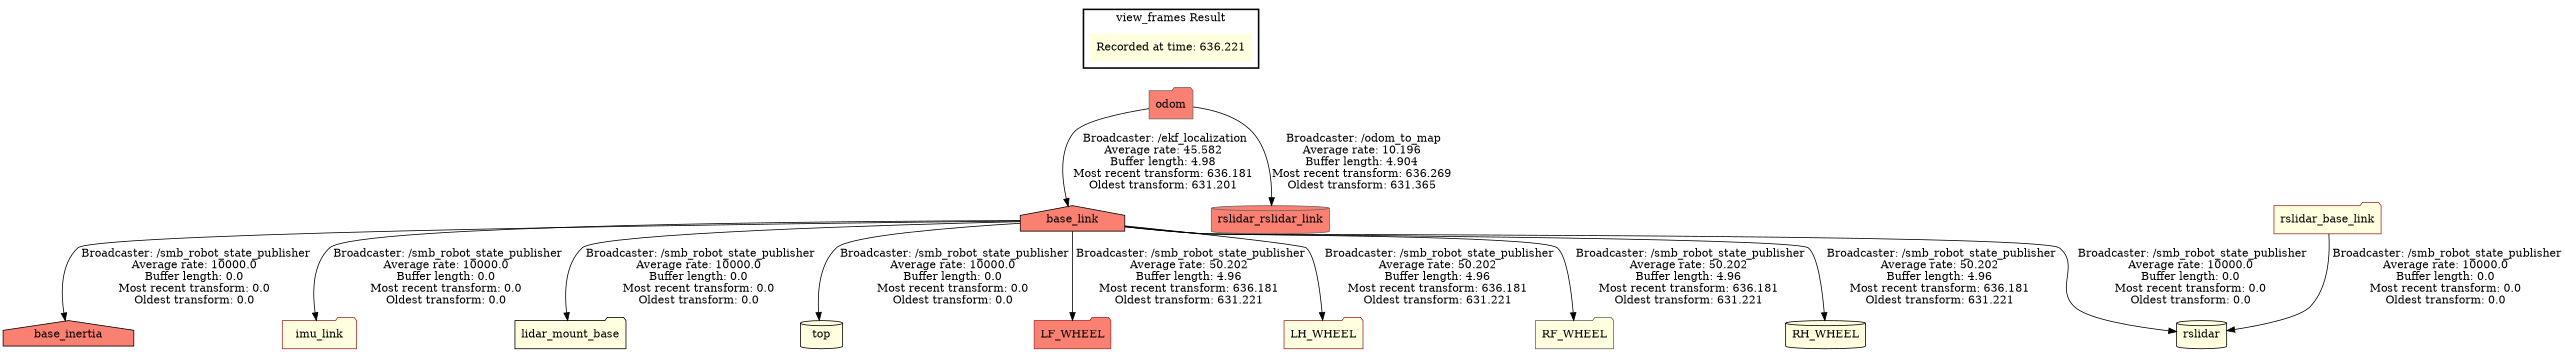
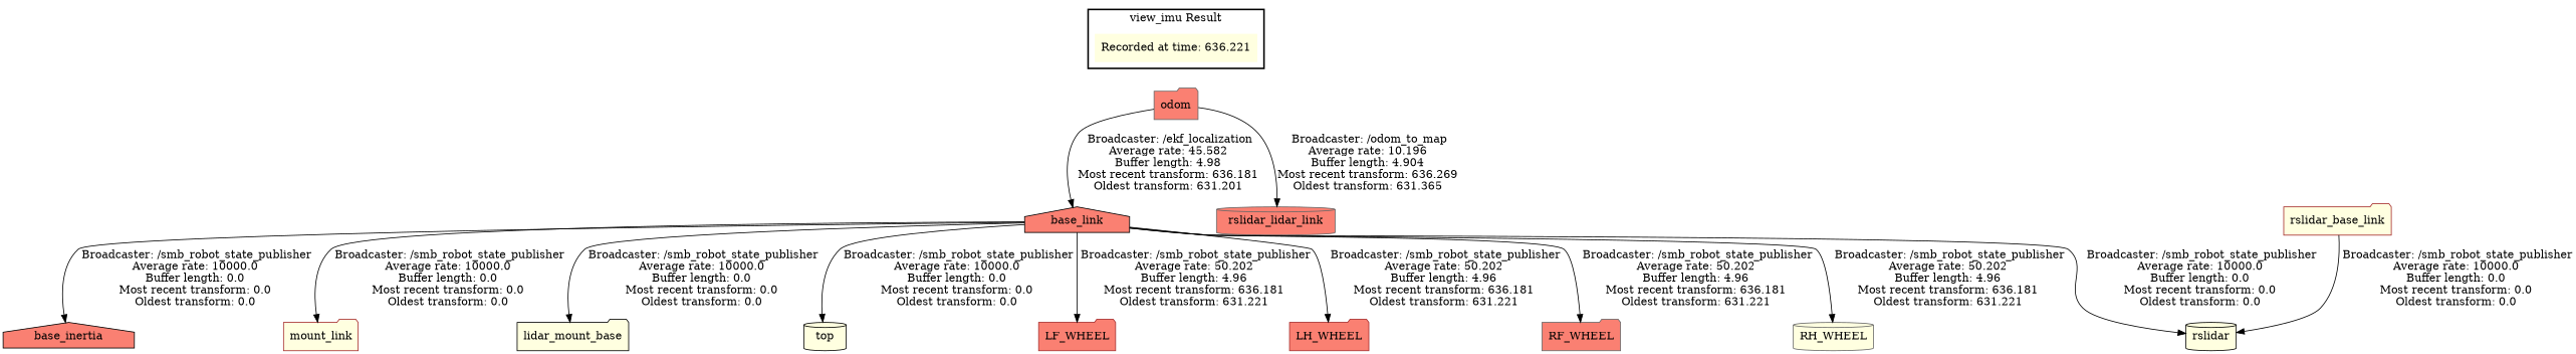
  digraph {
    node [color=black fillcolor=lightyellow shape=folder style=filled]
    "Recorded at time: 636.221" [shape=plaintext]
    odom [color=gray40 fillcolor=salmon]
    base_link [fillcolor=salmon shape=house]
    base_inertia [fillcolor=salmon shape=house]
-   imu_link [color=brown]
+   imu_link [color=brown label=mount_link]
    n6 [label=lidar_mount_base]
    top [shape=cylinder]
    LF_WHEEL [color=brown fillcolor=salmon]
-   LH_WHEEL [color=brown]
-   RF_WHEEL [color=gray40]
-   RH_WHEEL [shape=cylinder]
+   LH_WHEEL [color=brown fillcolor=salmon]
+   RF_WHEEL [color=gray40 fillcolor=salmon]
+   RH_WHEEL [color=gray40 shape=cylinder]
    rslidar [shape=cylinder]
    rslidar_base_link [color=brown]
-   rslidar_lidar_link [color=gray40 fillcolor=salmon shape=cylinder label=rslidar_rslidar_link]
+   rslidar_lidar_link [color=gray40 fillcolor=salmon shape=cylinder]
    subgraph cluster_1 {
      color=black
-     label="view_frames Result"
+     label="view_imu Result"
      style=bold
      "Recorded at time: 636.221"
    }
    "Recorded at time: 636.221" -> odom [style=invis]
    odom -> base_link [label=" Broadcaster: /ekf_localization\nAverage rate: 45.582\nBuffer length: 4.98\nMost recent transform: 636.181\nOldest transform: 631.201\n"]
    odom -> rslidar_lidar_link [label=" Broadcaster: /odom_to_map\nAverage rate: 10.196\nBuffer length: 4.904\nMost recent transform: 636.269\nOldest transform: 631.365\n"]
    base_link -> base_inertia [label=" Broadcaster: /smb_robot_state_publisher\nAverage rate: 10000.0\nBuffer length: 0.0\nMost recent transform: 0.0\nOldest transform: 0.0\n"]
    base_link -> imu_link [label=" Broadcaster: /smb_robot_state_publisher\nAverage rate: 10000.0\nBuffer length: 0.0\nMost recent transform: 0.0\nOldest transform: 0.0\n"]
    base_link -> n6 [label=" Broadcaster: /smb_robot_state_publisher\nAverage rate: 10000.0\nBuffer length: 0.0\nMost recent transform: 0.0\nOldest transform: 0.0\n"]
    base_link -> top [label=" Broadcaster: /smb_robot_state_publisher\nAverage rate: 10000.0\nBuffer length: 0.0\nMost recent transform: 0.0\nOldest transform: 0.0\n"]
    base_link -> LF_WHEEL [label=" Broadcaster: /smb_robot_state_publisher\nAverage rate: 50.202\nBuffer length: 4.96\nMost recent transform: 636.181\nOldest transform: 631.221\n"]
    base_link -> LH_WHEEL [label=" Broadcaster: /smb_robot_state_publisher\nAverage rate: 50.202\nBuffer length: 4.96\nMost recent transform: 636.181\nOldest transform: 631.221\n"]
    base_link -> RF_WHEEL [label=" Broadcaster: /smb_robot_state_publisher\nAverage rate: 50.202\nBuffer length: 4.96\nMost recent transform: 636.181\nOldest transform: 631.221\n"]
    base_link -> RH_WHEEL [label=" Broadcaster: /smb_robot_state_publisher\nAverage rate: 50.202\nBuffer length: 4.96\nMost recent transform: 636.181\nOldest transform: 631.221\n"]
    base_link -> rslidar [label=" Broadcaster: /smb_robot_state_publisher\nAverage rate: 10000.0\nBuffer length: 0.0\nMost recent transform: 0.0\nOldest transform: 0.0\n"]
    rslidar_base_link -> rslidar [label=" Broadcaster: /smb_robot_state_publisher\nAverage rate: 10000.0\nBuffer length: 0.0\nMost recent transform: 0.0\nOldest transform: 0.0\n"]
  }
